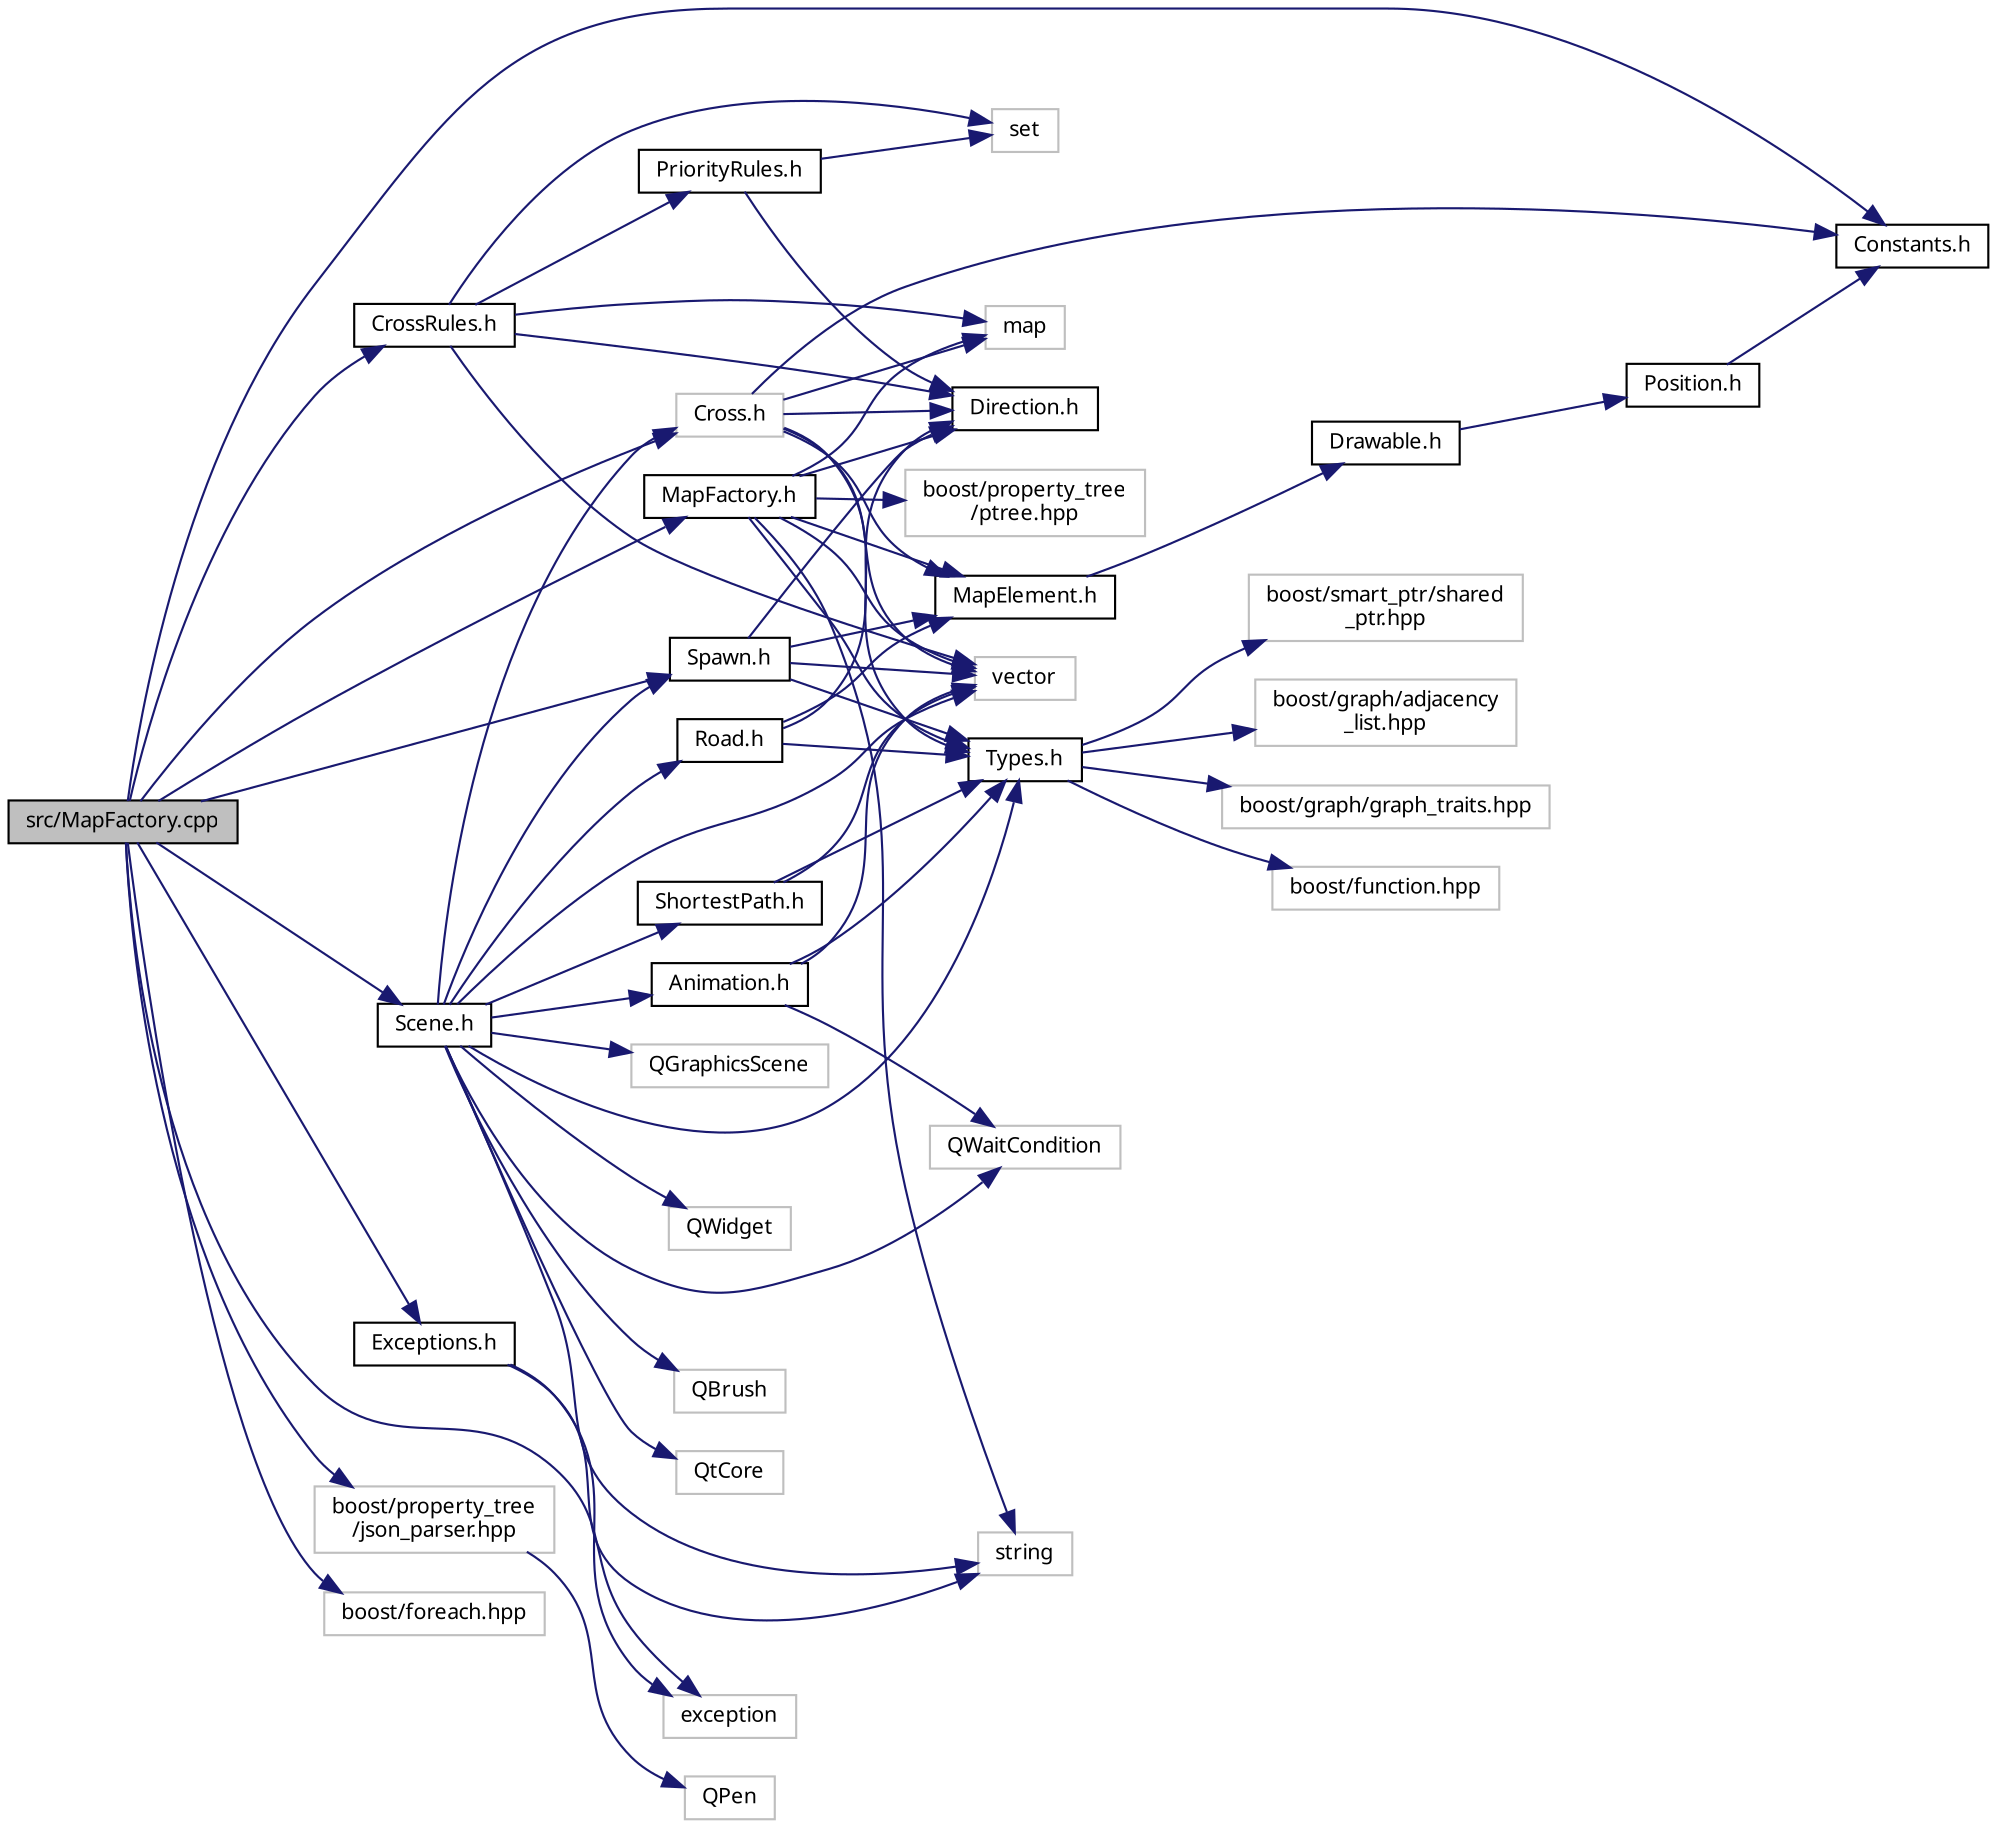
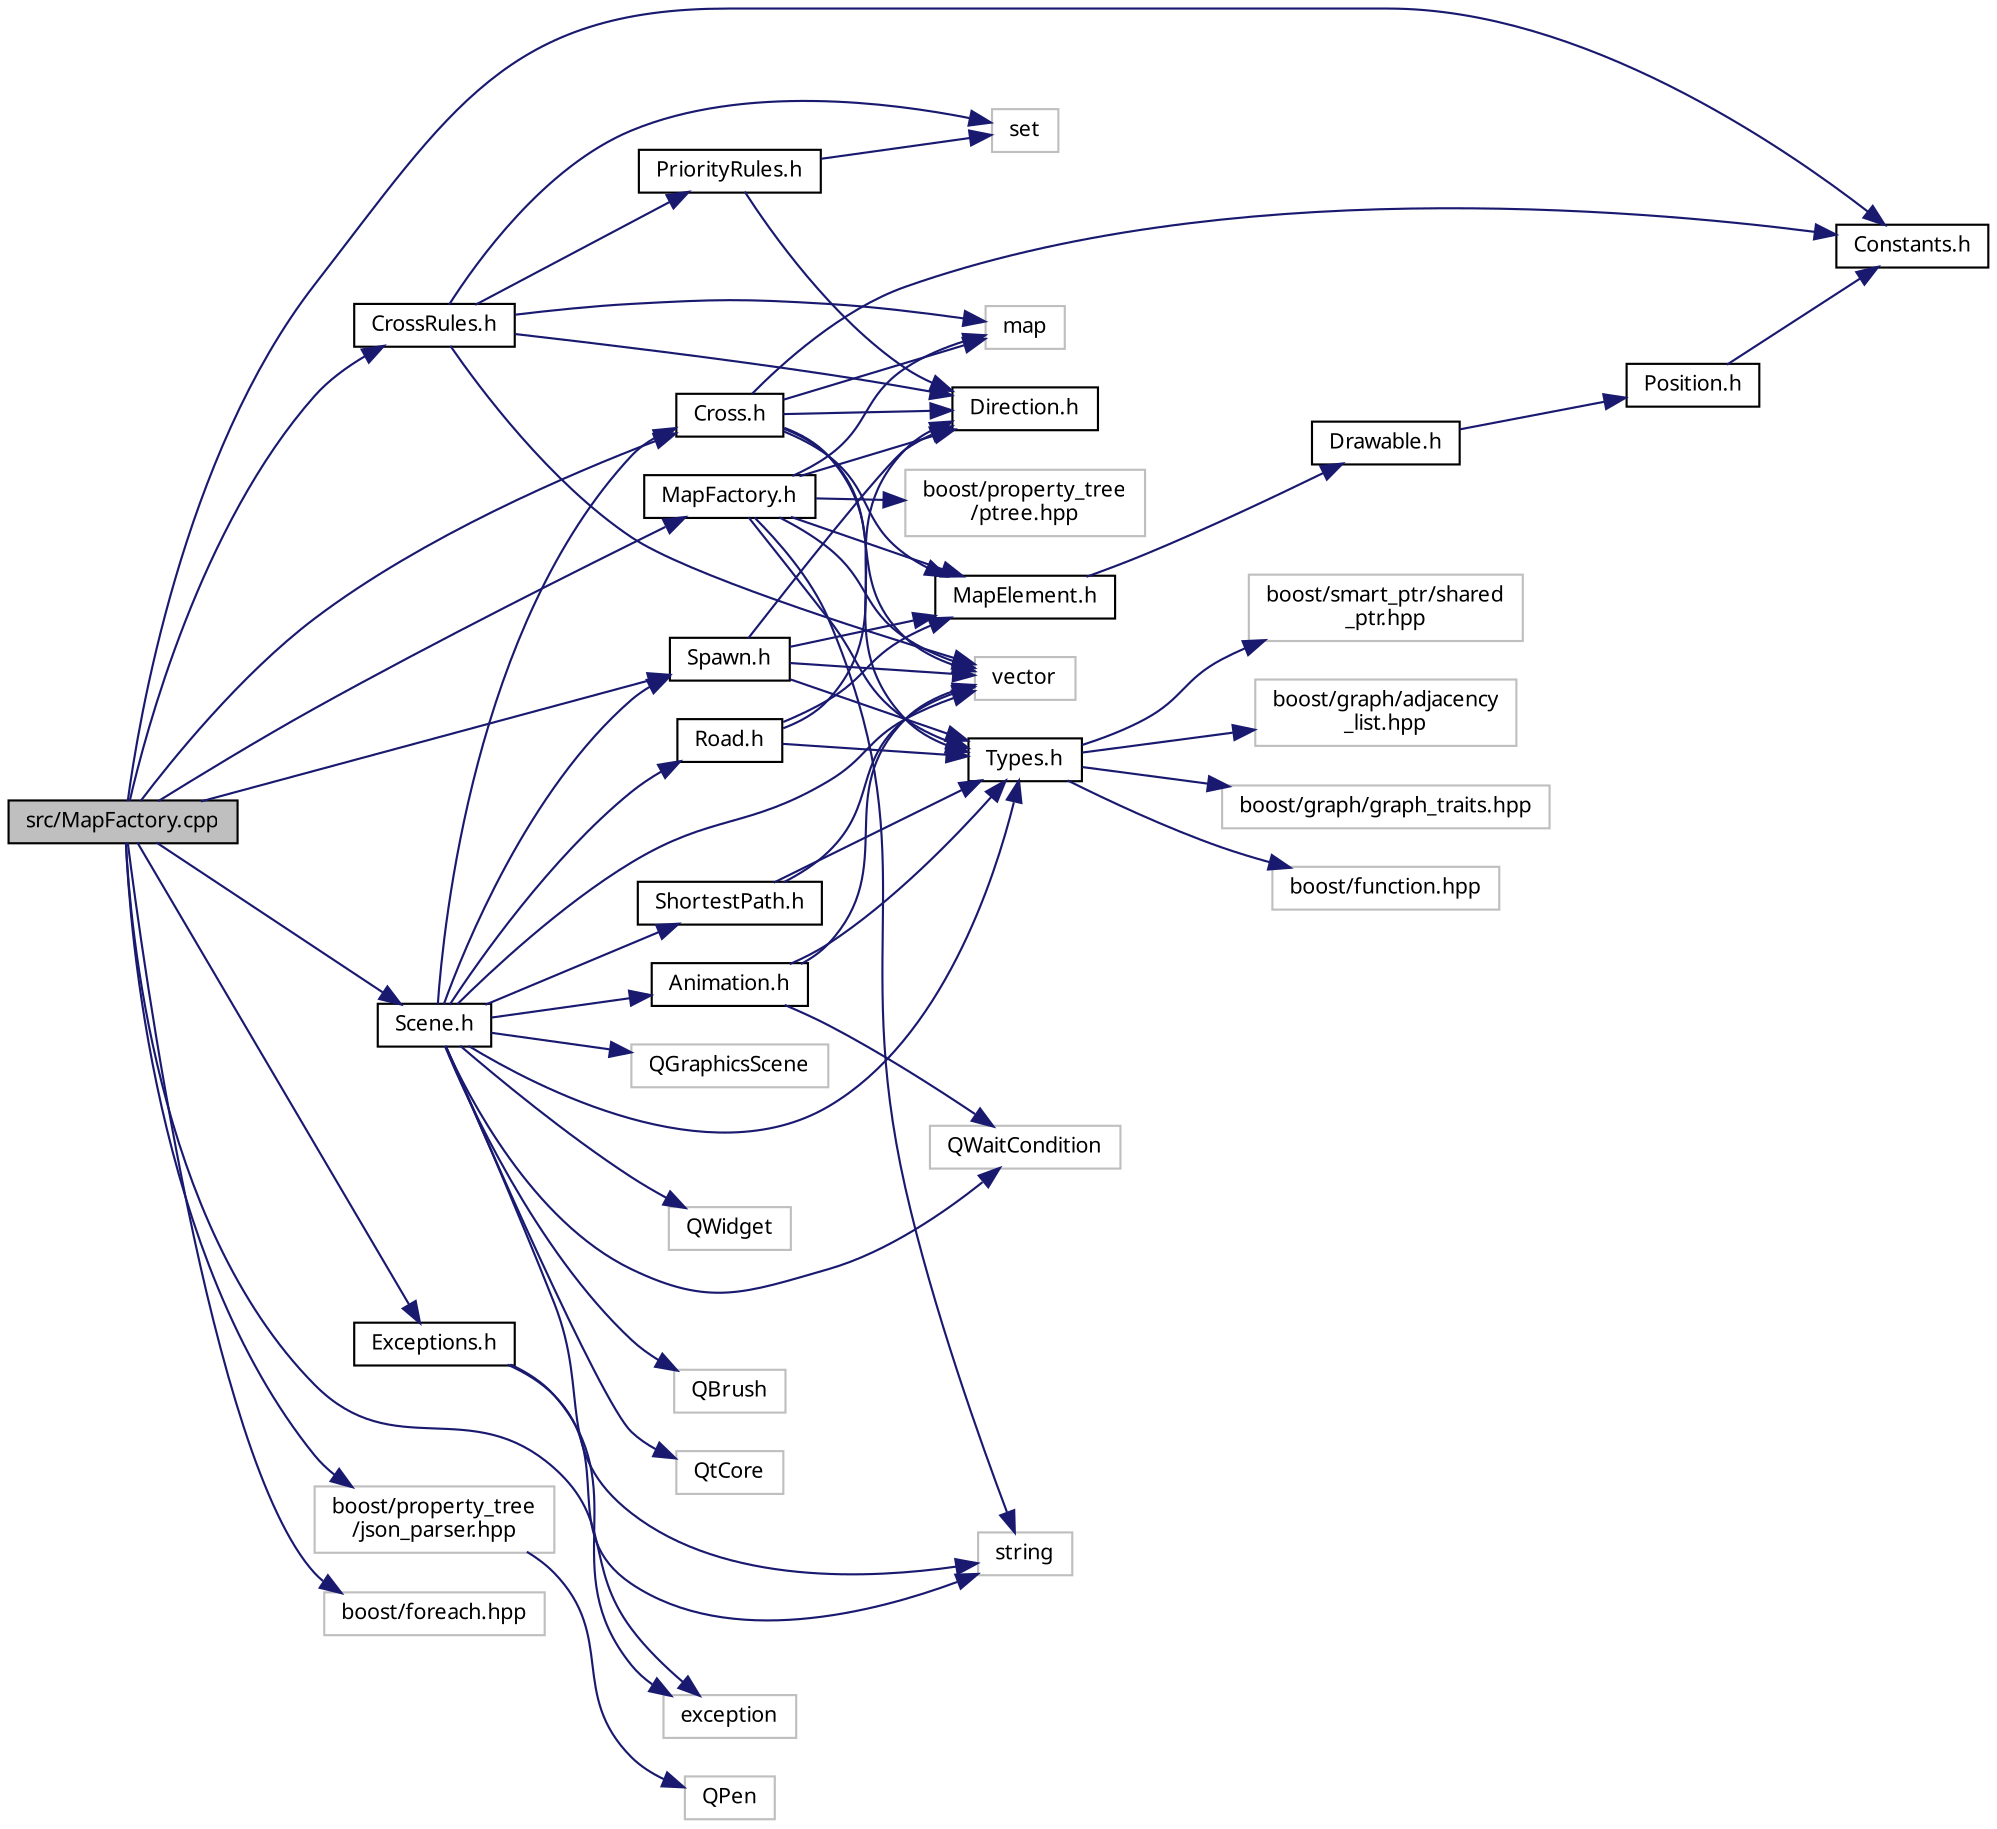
  digraph {
    fontname="Noto Sans"
    rankdir=LR
    node [color=grey75 fillcolor=white fontname="Noto Sans" fontsize=10 shape=record style=filled]
    edge [color=midnightblue fontname="Noto Sans" fontsize=10 labelfontname=Helvetica labelfontsize=10 style=solid]
    n1 [color=black fillcolor=grey75 fontcolor=black height=0.2 label="src/MapFactory.cpp" width=0.4]
    n2 [color=black height=0.2 label="MapFactory.h" width=0.4]
    n3 [color=black height=0.2 label="Constants.h" width=0.4]
    n4 [color=black height=0.2 label="Scene.h" width=0.4]
-   n5 [height=0.2 label="Cross.h" width=0.4]
+   n5 [color=black height=0.2 label="Cross.h" width=0.4]
    n6 [color=black height=0.2 label="Spawn.h" width=0.4]
    n7 [color=black height=0.2 label="CrossRules.h" width=0.4]
    n8 [color=black height=0.2 label="Exceptions.h" width=0.4]
    n9 [height=0.2 label=exception width=0.4]
    n10 [height=0.2 label="boost/property_tree\l/json_parser.hpp" width=0.4]
    n11 [height=0.2 label="boost/foreach.hpp" width=0.4]
    n12 [color=black height=0.2 label="Direction.h" width=0.4]
    n13 [color=black height=0.2 label="MapElement.h" width=0.4]
    n14 [color=black height=0.2 label="Types.h" width=0.4]
    n15 [height=0.2 label="boost/property_tree\l/ptree.hpp" width=0.4]
    n16 [height=0.2 label=map width=0.4]
    n17 [height=0.2 label=vector width=0.4]
    n18 [height=0.2 label=string width=0.4]
    n19 [color=black height=0.2 label="Animation.h" width=0.4]
    n20 [height=0.2 label=QWaitCondition width=0.4]
    n21 [color=black height=0.2 label="ShortestPath.h" width=0.4]
    n22 [color=black height=0.2 label="Road.h" width=0.4]
    n23 [height=0.2 label=QtCore width=0.4]
    n24 [height=0.2 label=QGraphicsScene width=0.4]
    n25 [height=0.2 label=QWidget width=0.4]
    n26 [height=0.2 label=QBrush width=0.4]
    n27 [color=black height=0.2 label="PriorityRules.h" width=0.4]
    n28 [height=0.2 label=set width=0.4]
    n29 [height=0.2 label=QPen width=0.4]
    n30 [color=black height=0.2 label="Drawable.h" width=0.4]
    n31 [height=0.2 label="boost/smart_ptr/shared\l_ptr.hpp" width=0.4]
    n32 [height=0.2 label="boost/graph/adjacency\l_list.hpp" width=0.4]
    n33 [height=0.2 label="boost/graph/graph_traits.hpp" width=0.4]
    n34 [height=0.2 label="boost/function.hpp" width=0.4]
    n35 [color=black height=0.2 label="Position.h" width=0.4]
    n1 -> n2
    n1 -> n3
    n1 -> n4
    n1 -> n5
    n1 -> n6
    n1 -> n7
    n1 -> n8
    n1 -> n9
    n1 -> n10
    n1 -> n11
    n2 -> n12
    n2 -> n13
    n2 -> n14
    n2 -> n15
    n2 -> n16
    n2 -> n17
    n2 -> n18
    n4 -> n5
    n4 -> n6
    n4 -> n14
    n4 -> n17
    n4 -> n18
    n4 -> n19
    n4 -> n20
    n4 -> n21
    n4 -> n22
    n4 -> n23
    n4 -> n24
    n4 -> n25
    n4 -> n26
    n5 -> n3
    n5 -> n12
    n5 -> n13
    n5 -> n14
    n5 -> n16
    n5 -> n17
    n6 -> n12
    n6 -> n13
    n6 -> n14
    n6 -> n17
    n7 -> n12
    n7 -> n16
    n7 -> n17
    n7 -> n27
    n7 -> n28
    n8 -> n9
    n8 -> n18
    n10 -> n29
    n13 -> n30
    n14 -> n31
    n14 -> n32
    n14 -> n33
    n14 -> n34
    n19 -> n14
    n19 -> n17
    n19 -> n20
    n21 -> n14
    n21 -> n17
    n22 -> n12
    n22 -> n13
    n22 -> n14
    n27 -> n12
    n27 -> n28
    n30 -> n35
    n35 -> n3
  }
